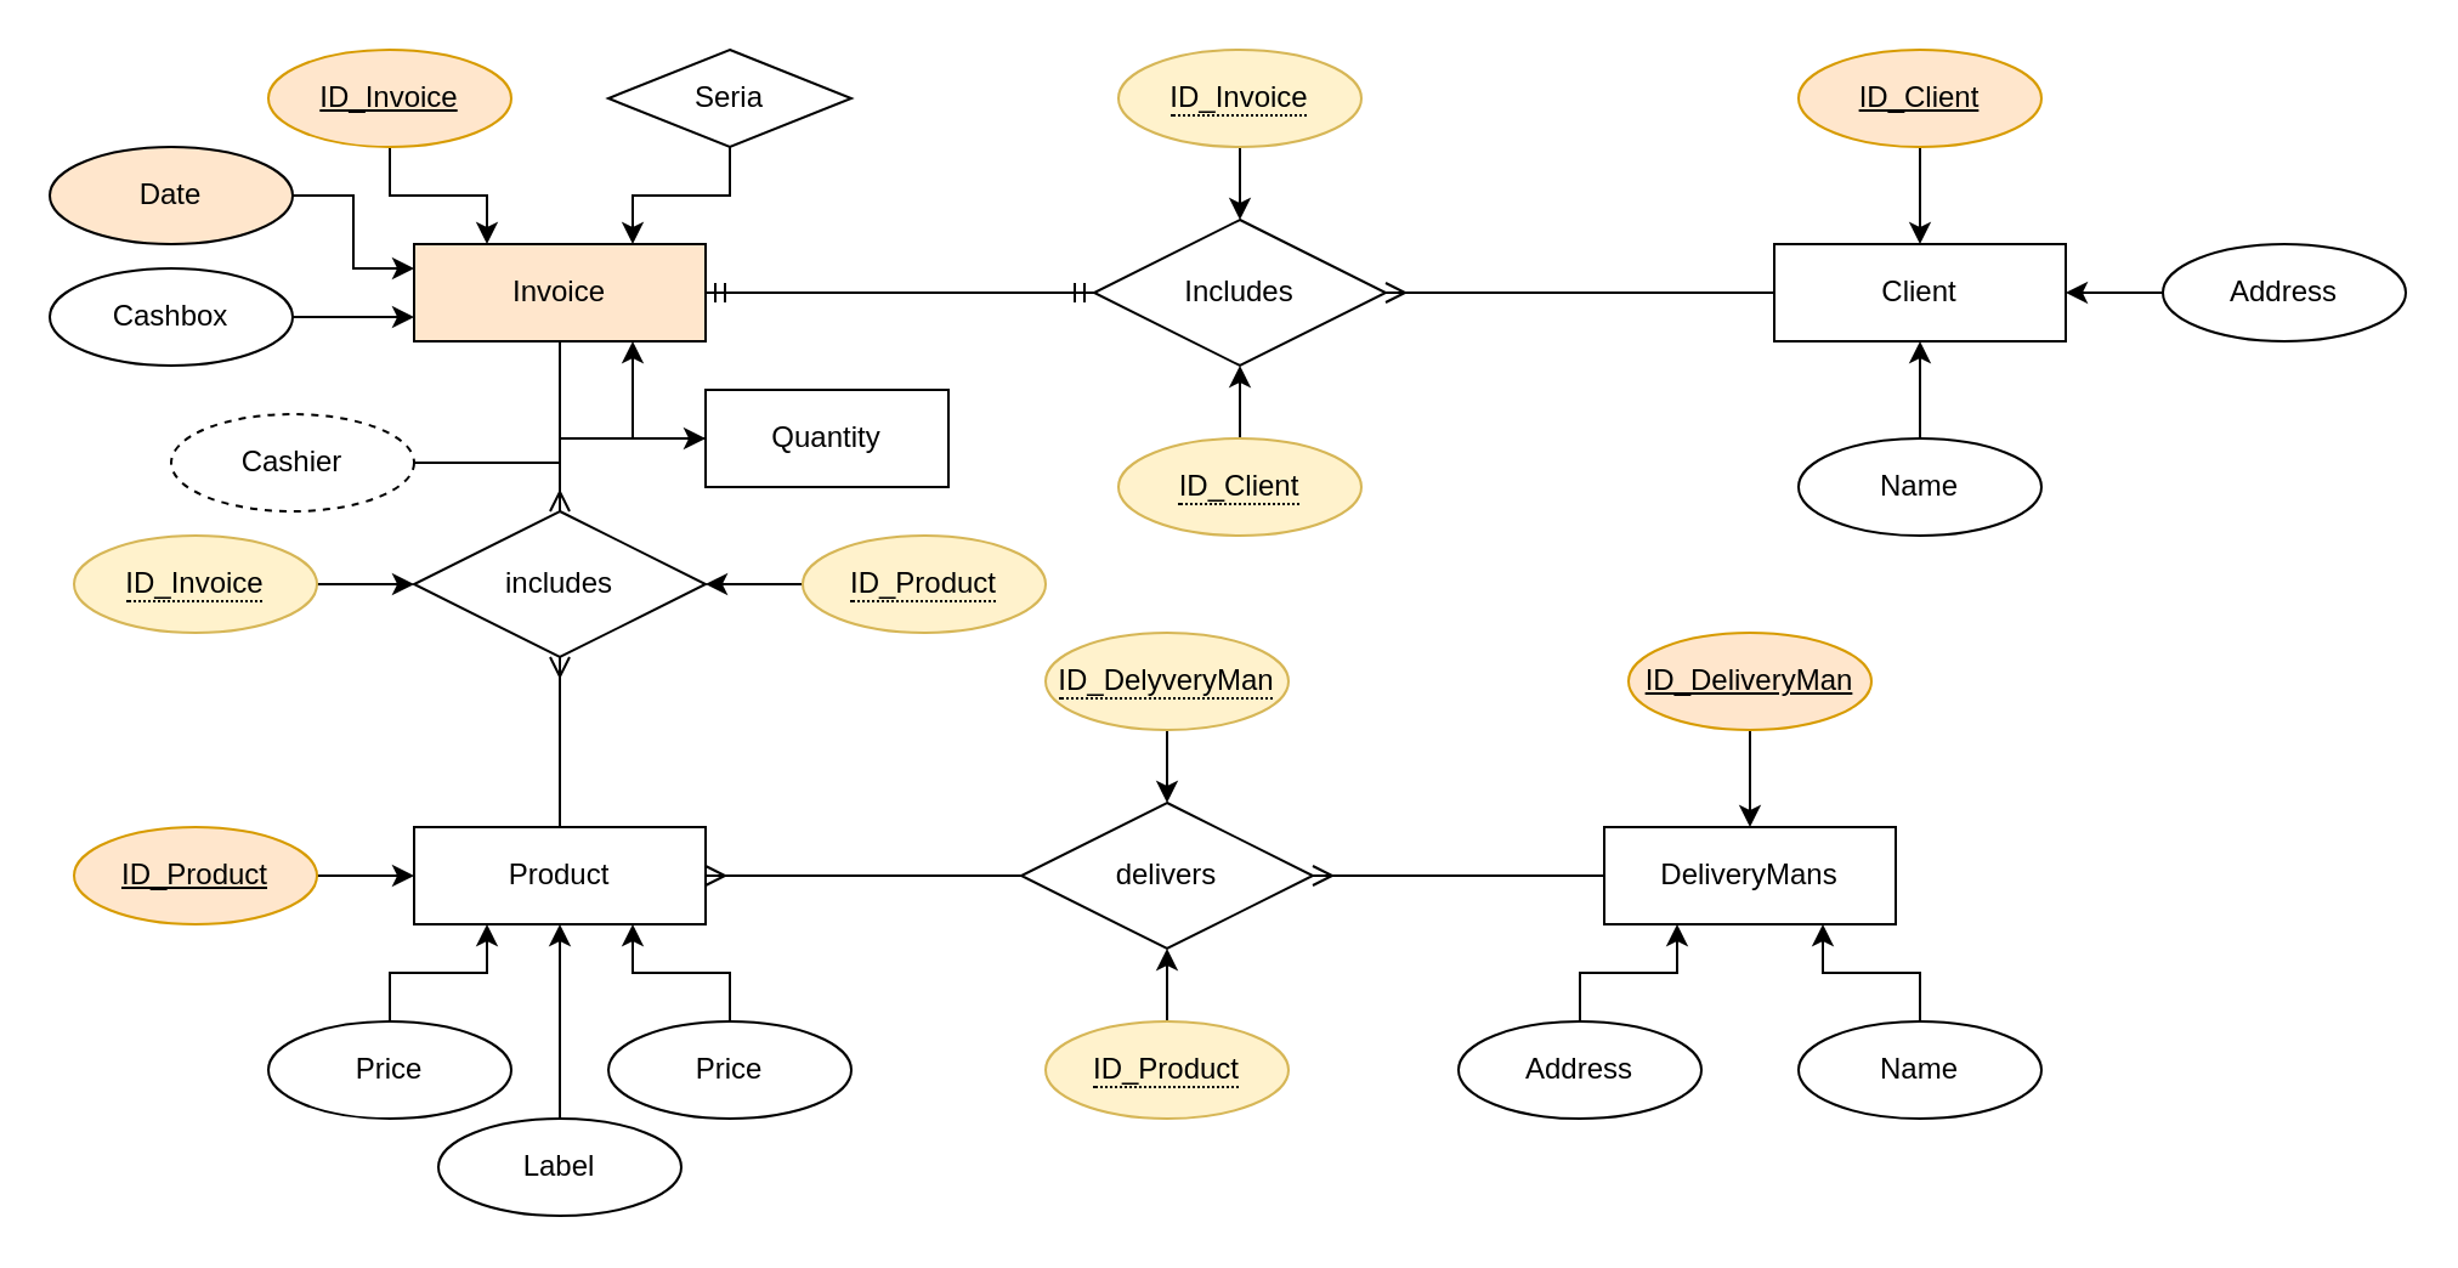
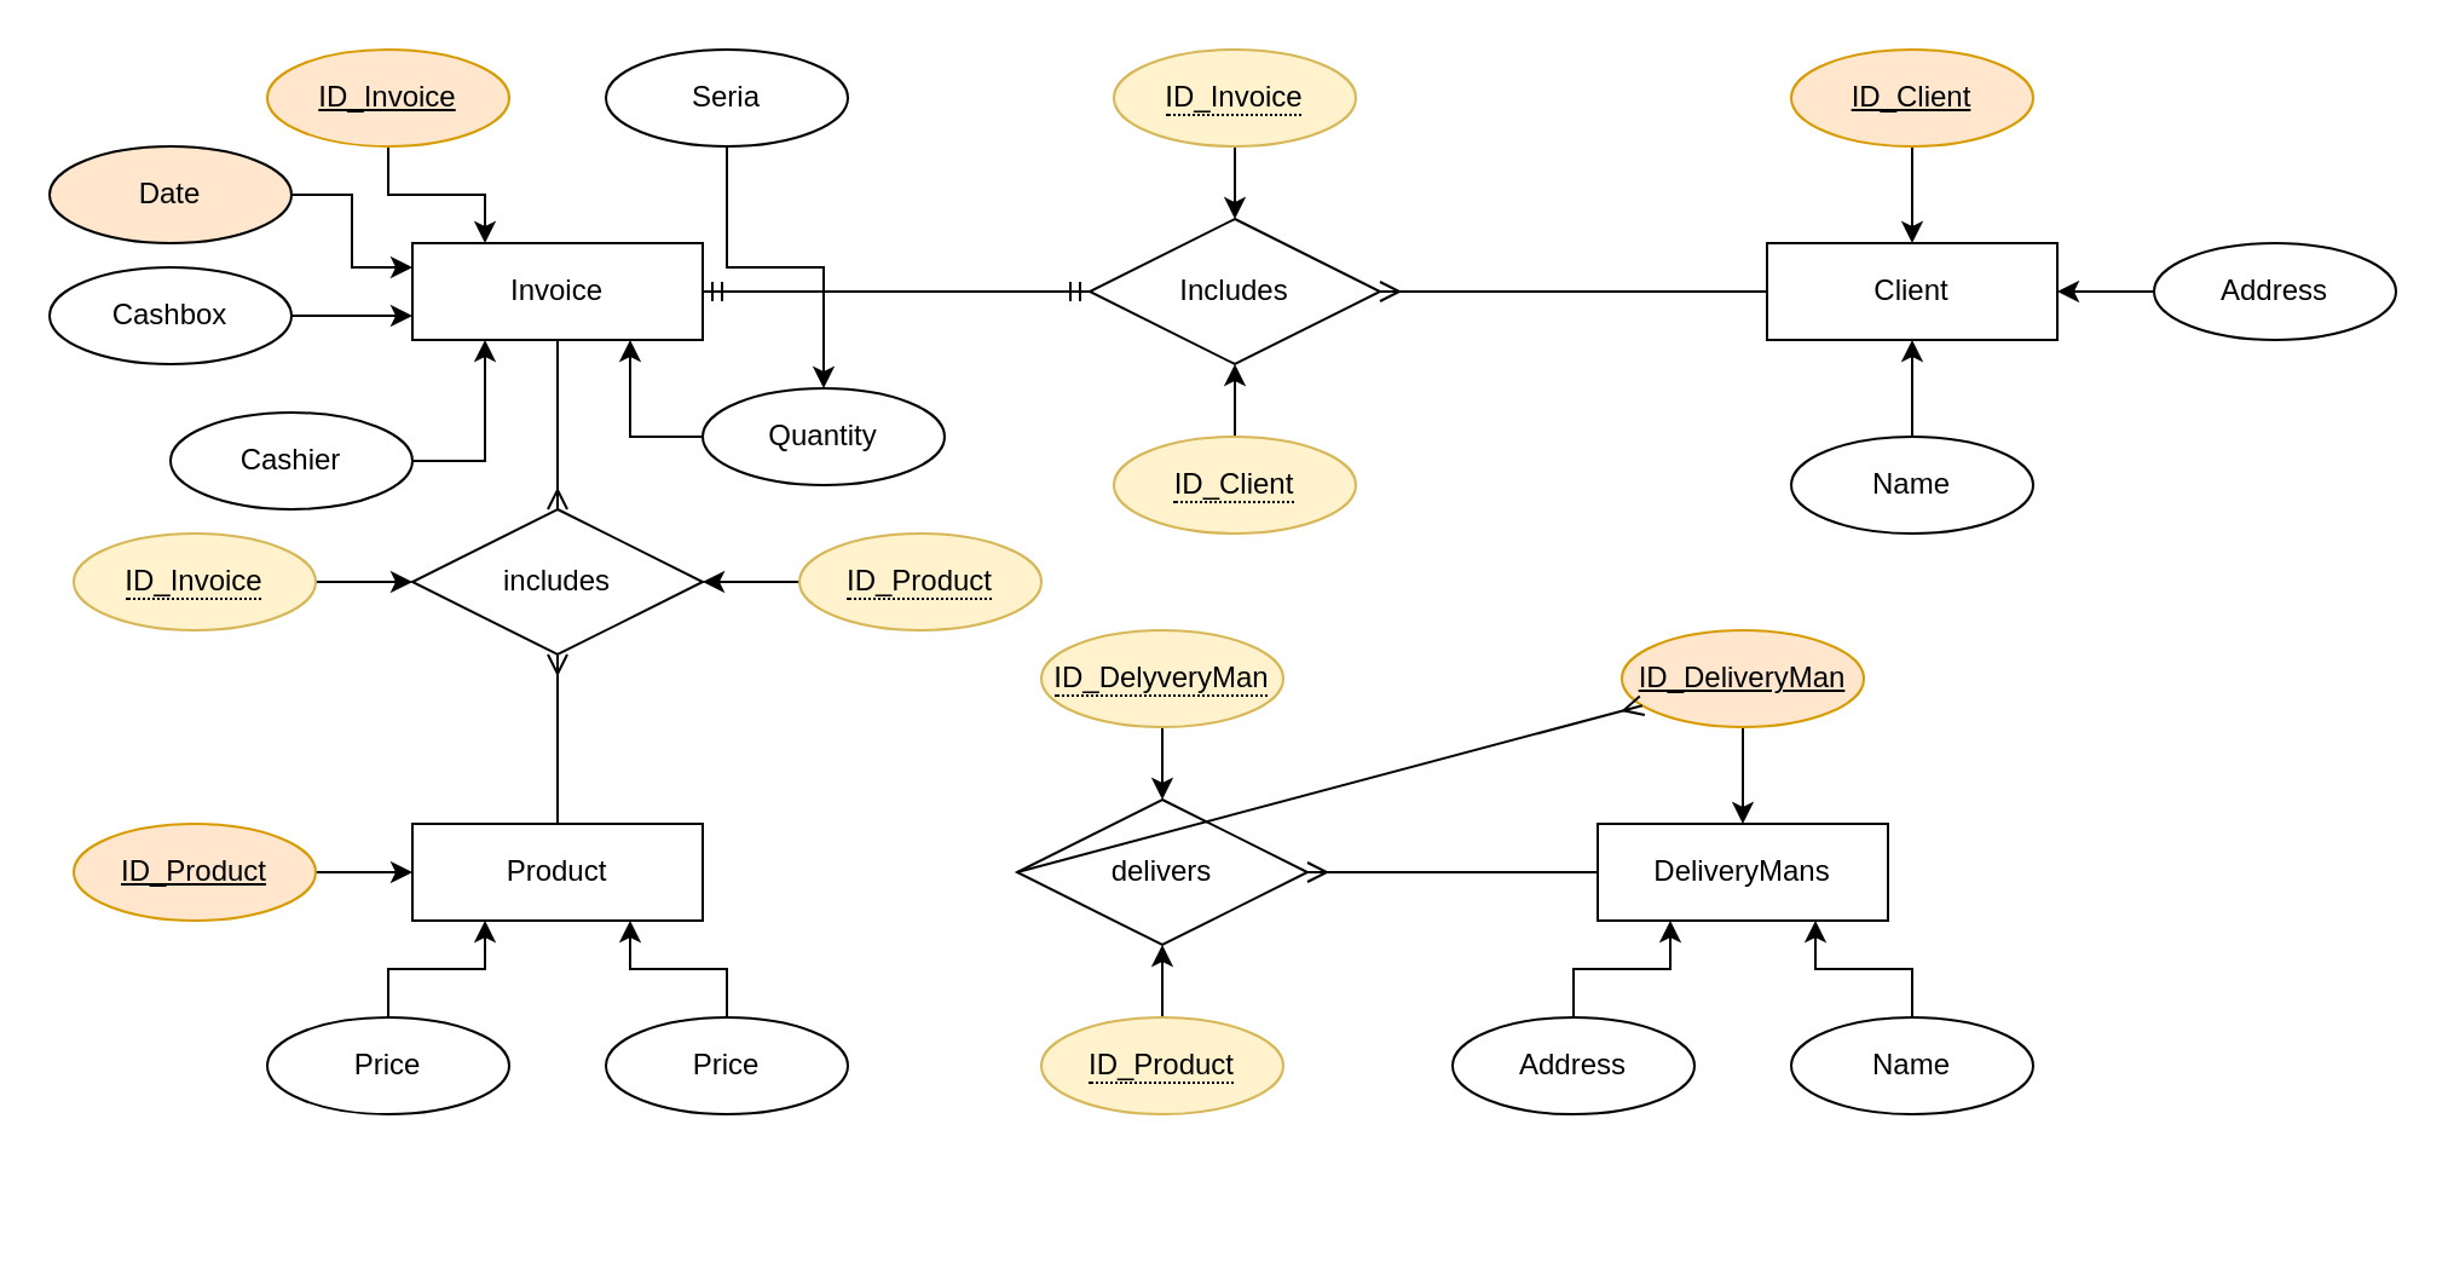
  <mxCell id="0" />
  <mxCell id="1" parent="0" />
- <mxCell id="2" value="Invoice" style="whiteSpace=wrap;html=1;align=center;fillColor=#ffe6cc;" vertex="1" parent="1"><mxGeometry x="170" y="100" width="120" height="40" as="geometry" /></mxCell>
+ <mxCell id="2" value="Invoice" style="whiteSpace=wrap;html=1;align=center;" vertex="1" parent="1"><mxGeometry x="170" y="100" width="120" height="40" as="geometry" /></mxCell>
  <mxCell id="3" value="Client" style="whiteSpace=wrap;html=1;align=center;" vertex="1" parent="1"><mxGeometry x="730" y="100" width="120" height="40" as="geometry" /></mxCell>
  <mxCell id="4" value="Product" style="whiteSpace=wrap;html=1;align=center;" vertex="1" parent="1"><mxGeometry x="170" y="340" width="120" height="40" as="geometry" /></mxCell>
  <mxCell id="5" value="Includes" style="shape=rhombus;perimeter=rhombusPerimeter;whiteSpace=wrap;html=1;align=center;" vertex="1" parent="1"><mxGeometry x="450" y="90" width="120" height="60" as="geometry" /></mxCell>
  <mxCell id="6" value="includes" style="shape=rhombus;perimeter=rhombusPerimeter;whiteSpace=wrap;html=1;align=center;" vertex="1" parent="1"><mxGeometry x="170" y="210" width="120" height="60" as="geometry" /></mxCell>
  <mxCell id="7" value="" style="fontSize=12;html=1;endArrow=ERmany;entryX=0.5;entryY=1;entryDx=0;entryDy=0;exitX=0.5;exitY=0;exitDx=0;exitDy=0;" edge="1" parent="1" source="4" target="6"><mxGeometry width="100" height="100" relative="1" as="geometry"><mxPoint x="190" y="520" as="sourcePoint" /><mxPoint x="290" y="450" as="targetPoint" /></mxGeometry></mxCell>
  <mxCell id="8" value="" style="fontSize=12;html=1;endArrow=ERmany;entryX=0.5;entryY=0;entryDx=0;entryDy=0;exitX=0.5;exitY=1;exitDx=0;exitDy=0;" edge="1" parent="1" source="2" target="6"><mxGeometry width="100" height="100" relative="1" as="geometry"><mxPoint x="240" y="350" as="sourcePoint" /><mxPoint x="240" y="280" as="targetPoint" /></mxGeometry></mxCell>
  <mxCell id="9" value="" style="edgeStyle=entityRelationEdgeStyle;fontSize=12;html=1;endArrow=ERmany;entryX=1;entryY=0.5;entryDx=0;entryDy=0;exitX=0;exitY=0.5;exitDx=0;exitDy=0;" edge="1" parent="1" source="3" target="5"><mxGeometry width="100" height="100" relative="1" as="geometry"><mxPoint x="510" y="350" as="sourcePoint" /><mxPoint x="610" y="250" as="targetPoint" /></mxGeometry></mxCell>
  <mxCell id="10" value="" style="edgeStyle=entityRelationEdgeStyle;fontSize=12;html=1;endArrow=ERmandOne;startArrow=ERmandOne;entryX=0;entryY=0.5;entryDx=0;entryDy=0;exitX=1;exitY=0.5;exitDx=0;exitDy=0;" edge="1" parent="1" source="2" target="5"><mxGeometry width="100" height="100" relative="1" as="geometry"><mxPoint x="400" y="370" as="sourcePoint" /><mxPoint x="500" y="270" as="targetPoint" /></mxGeometry></mxCell>
  <mxCell id="11" style="edgeStyle=none;rounded=0;orthogonalLoop=1;jettySize=auto;html=1;exitX=0.5;exitY=1;exitDx=0;exitDy=0;entryX=0.5;entryY=0;entryDx=0;entryDy=0;" edge="1" parent="1" source="12" target="3"><mxGeometry relative="1" as="geometry" /></mxCell>
  <mxCell id="12" value="ID_Client" style="ellipse;whiteSpace=wrap;html=1;align=center;fontStyle=4;fillColor=#ffe6cc;strokeColor=#d79b00;" vertex="1" parent="1"><mxGeometry x="740" y="20" width="100" height="40" as="geometry" /></mxCell>
  <mxCell id="13" style="edgeStyle=none;rounded=0;orthogonalLoop=1;jettySize=auto;html=1;exitX=0.5;exitY=0;exitDx=0;exitDy=0;entryX=0.5;entryY=1;entryDx=0;entryDy=0;" edge="1" parent="1" source="14" target="3"><mxGeometry relative="1" as="geometry" /></mxCell>
  <mxCell id="14" value="Name" style="ellipse;whiteSpace=wrap;html=1;align=center;" vertex="1" parent="1"><mxGeometry x="740" y="180" width="100" height="40" as="geometry" /></mxCell>
  <mxCell id="15" style="edgeStyle=none;rounded=0;orthogonalLoop=1;jettySize=auto;html=1;exitX=0;exitY=0.5;exitDx=0;exitDy=0;entryX=1;entryY=0.5;entryDx=0;entryDy=0;" edge="1" parent="1" source="16" target="3"><mxGeometry relative="1" as="geometry" /></mxCell>
  <mxCell id="16" value="Address" style="ellipse;whiteSpace=wrap;html=1;align=center;" vertex="1" parent="1"><mxGeometry x="890" y="100" width="100" height="40" as="geometry" /></mxCell>
- <mxCell id="17" style="edgeStyle=orthogonalEdgeStyle;rounded=0;orthogonalLoop=1;jettySize=auto;html=1;entryX=0.75;entryY=0;entryDx=0;entryDy=0;" edge="1" parent="1" source="18" target="2"><mxGeometry relative="1" as="geometry" /></mxCell>
- <mxCell id="18" value="Seria" style="rhombus;whiteSpace=wrap;html=1;align=center;" vertex="1" parent="1"><mxGeometry x="250" y="20" width="100" height="40" as="geometry" /></mxCell>
+ <mxCell id="17" style="edgeStyle=orthogonalEdgeStyle;rounded=0;orthogonalLoop=1;jettySize=auto;html=1;" edge="1" parent="1" source="18" target="38"><mxGeometry relative="1" as="geometry" /></mxCell>
+ <mxCell id="18" value="Seria" style="ellipse;whiteSpace=wrap;html=1;align=center;" vertex="1" parent="1"><mxGeometry x="250" y="20" width="100" height="40" as="geometry" /></mxCell>
  <mxCell id="19" style="edgeStyle=orthogonalEdgeStyle;rounded=0;orthogonalLoop=1;jettySize=auto;html=1;entryX=0.25;entryY=0;entryDx=0;entryDy=0;elbow=vertical;" edge="1" parent="1" source="20" target="2"><mxGeometry relative="1" as="geometry" /></mxCell>
  <mxCell id="20" value="ID_Invoice" style="ellipse;whiteSpace=wrap;html=1;align=center;fontStyle=4;fillColor=#ffe6cc;strokeColor=#d79b00;" vertex="1" parent="1"><mxGeometry x="110" y="20" width="100" height="40" as="geometry" /></mxCell>
  <mxCell id="21" style="edgeStyle=orthogonalEdgeStyle;rounded=0;orthogonalLoop=1;jettySize=auto;html=1;entryX=0;entryY=0.25;entryDx=0;entryDy=0;" edge="1" parent="1" source="22" target="2"><mxGeometry relative="1" as="geometry" /></mxCell>
  <mxCell id="22" value="Date" style="ellipse;whiteSpace=wrap;html=1;align=center;fillColor=#ffe6cc;" vertex="1" parent="1"><mxGeometry x="20" y="60" width="100" height="40" as="geometry" /></mxCell>
- <mxCell id="23" style="edgeStyle=orthogonalEdgeStyle;rounded=0;orthogonalLoop=1;jettySize=auto;html=1;exitX=1;exitY=0.5;exitDx=0;exitDy=0;" edge="1" parent="1" source="24" target="38"><mxGeometry relative="1" as="geometry" /></mxCell>
- <mxCell id="24" value="Cashier" style="ellipse;whiteSpace=wrap;html=1;align=center;dashed=1;" vertex="1" parent="1"><mxGeometry x="70" y="170" width="100" height="40" as="geometry" /></mxCell>
+ <mxCell id="23" style="edgeStyle=orthogonalEdgeStyle;rounded=0;orthogonalLoop=1;jettySize=auto;html=1;exitX=1;exitY=0.5;exitDx=0;exitDy=0;entryX=0.25;entryY=1;entryDx=0;entryDy=0;" edge="1" parent="1" source="24" target="2"><mxGeometry relative="1" as="geometry" /></mxCell>
+ <mxCell id="24" value="Cashier" style="ellipse;whiteSpace=wrap;html=1;align=center;" vertex="1" parent="1"><mxGeometry x="70" y="170" width="100" height="40" as="geometry" /></mxCell>
  <mxCell id="25" style="edgeStyle=orthogonalEdgeStyle;rounded=0;orthogonalLoop=1;jettySize=auto;html=1;exitX=1;exitY=0.5;exitDx=0;exitDy=0;entryX=0;entryY=0.5;entryDx=0;entryDy=0;" edge="1" parent="1" source="26" target="4"><mxGeometry relative="1" as="geometry" /></mxCell>
  <mxCell id="26" value="ID_Product" style="ellipse;whiteSpace=wrap;html=1;align=center;fontStyle=4;fillColor=#ffe6cc;strokeColor=#d79b00;" vertex="1" parent="1"><mxGeometry x="30" y="340" width="100" height="40" as="geometry" /></mxCell>
- <mxCell id="27" style="edgeStyle=orthogonalEdgeStyle;rounded=0;orthogonalLoop=1;jettySize=auto;html=1;entryX=0.5;entryY=1;entryDx=0;entryDy=0;" edge="1" parent="1" source="28" target="4"><mxGeometry relative="1" as="geometry" /></mxCell>
- <mxCell id="28" value="Label" style="ellipse;whiteSpace=wrap;html=1;align=center;" vertex="1" parent="1"><mxGeometry x="180" y="460" width="100" height="40" as="geometry" /></mxCell>
  <mxCell id="29" style="edgeStyle=orthogonalEdgeStyle;rounded=0;orthogonalLoop=1;jettySize=auto;html=1;exitX=0.5;exitY=0;exitDx=0;exitDy=0;entryX=0.75;entryY=1;entryDx=0;entryDy=0;" edge="1" parent="1" source="30" target="4"><mxGeometry relative="1" as="geometry" /></mxCell>
  <mxCell id="30" value="Price" style="ellipse;whiteSpace=wrap;html=1;align=center;" vertex="1" parent="1"><mxGeometry x="250" y="420" width="100" height="40" as="geometry" /></mxCell>
  <mxCell id="31" style="edgeStyle=orthogonalEdgeStyle;rounded=0;orthogonalLoop=1;jettySize=auto;html=1;exitX=0.5;exitY=0;exitDx=0;exitDy=0;entryX=0.25;entryY=1;entryDx=0;entryDy=0;" edge="1" parent="1" source="32" target="4"><mxGeometry relative="1" as="geometry" /></mxCell>
  <mxCell id="32" value="Price" style="ellipse;whiteSpace=wrap;html=1;align=center;" vertex="1" parent="1"><mxGeometry x="110" y="420" width="100" height="40" as="geometry" /></mxCell>
  <mxCell id="33" style="edgeStyle=orthogonalEdgeStyle;rounded=0;orthogonalLoop=1;jettySize=auto;html=1;exitX=1;exitY=0.5;exitDx=0;exitDy=0;entryX=0;entryY=0.5;entryDx=0;entryDy=0;" edge="1" parent="1" source="34" target="6"><mxGeometry relative="1" as="geometry" /></mxCell>
  <mxCell id="34" value="&lt;span style=&quot;border-bottom: 1px dotted&quot;&gt;ID_Invoice&lt;/span&gt;" style="ellipse;whiteSpace=wrap;html=1;align=center;fillColor=#fff2cc;strokeColor=#d6b656;" vertex="1" parent="1"><mxGeometry x="30" y="220" width="100" height="40" as="geometry" /></mxCell>
  <mxCell id="35" style="edgeStyle=orthogonalEdgeStyle;rounded=0;orthogonalLoop=1;jettySize=auto;html=1;entryX=1;entryY=0.5;entryDx=0;entryDy=0;" edge="1" parent="1" source="36" target="6"><mxGeometry relative="1" as="geometry" /></mxCell>
  <mxCell id="36" value="&lt;span style=&quot;border-bottom: 1px dotted&quot;&gt;ID_Product&lt;/span&gt;" style="ellipse;whiteSpace=wrap;html=1;align=center;fillColor=#fff2cc;strokeColor=#d6b656;" vertex="1" parent="1"><mxGeometry x="330" y="220" width="100" height="40" as="geometry" /></mxCell>
  <mxCell id="37" style="edgeStyle=orthogonalEdgeStyle;rounded=0;orthogonalLoop=1;jettySize=auto;html=1;exitX=0;exitY=0.5;exitDx=0;exitDy=0;entryX=0.75;entryY=1;entryDx=0;entryDy=0;" edge="1" parent="1" source="38" target="2"><mxGeometry relative="1" as="geometry" /></mxCell>
- <mxCell id="38" value="Quantity" style="whiteSpace=wrap;html=1;align=center;rounded=0;" vertex="1" parent="1"><mxGeometry x="290" y="160" width="100" height="40" as="geometry" /></mxCell>
+ <mxCell id="38" value="Quantity" style="ellipse;whiteSpace=wrap;html=1;align=center;" vertex="1" parent="1"><mxGeometry x="290" y="160" width="100" height="40" as="geometry" /></mxCell>
  <mxCell id="39" style="edgeStyle=orthogonalEdgeStyle;rounded=0;orthogonalLoop=1;jettySize=auto;html=1;entryX=0.5;entryY=0;entryDx=0;entryDy=0;" edge="1" parent="1" source="40" target="5"><mxGeometry relative="1" as="geometry" /></mxCell>
  <mxCell id="40" value="&lt;span style=&quot;border-bottom: 1px dotted&quot;&gt;ID_Invoice&lt;/span&gt;" style="ellipse;whiteSpace=wrap;html=1;align=center;fillColor=#fff2cc;strokeColor=#d6b656;" vertex="1" parent="1"><mxGeometry x="460" y="20" width="100" height="40" as="geometry" /></mxCell>
  <mxCell id="41" style="edgeStyle=orthogonalEdgeStyle;rounded=0;orthogonalLoop=1;jettySize=auto;html=1;entryX=0.5;entryY=1;entryDx=0;entryDy=0;" edge="1" parent="1" source="42" target="5"><mxGeometry relative="1" as="geometry" /></mxCell>
  <mxCell id="42" value="&lt;span style=&quot;border-bottom: 1px dotted&quot;&gt;ID_Client&lt;/span&gt;" style="ellipse;whiteSpace=wrap;html=1;align=center;fillColor=#fff2cc;strokeColor=#d6b656;" vertex="1" parent="1"><mxGeometry x="460" y="180" width="100" height="40" as="geometry" /></mxCell>
  <mxCell id="43" style="edgeStyle=orthogonalEdgeStyle;rounded=0;orthogonalLoop=1;jettySize=auto;html=1;exitX=1;exitY=0.5;exitDx=0;exitDy=0;entryX=0;entryY=0.75;entryDx=0;entryDy=0;" edge="1" parent="1" source="44" target="2"><mxGeometry relative="1" as="geometry" /></mxCell>
  <mxCell id="44" value="Cashbox" style="ellipse;whiteSpace=wrap;html=1;align=center;" vertex="1" parent="1"><mxGeometry x="20" y="110" width="100" height="40" as="geometry" /></mxCell>
  <mxCell id="45" value="delivers" style="shape=rhombus;perimeter=rhombusPerimeter;whiteSpace=wrap;html=1;align=center;" vertex="1" parent="1"><mxGeometry x="420" y="330" width="120" height="60" as="geometry" /></mxCell>
  <mxCell id="46" value="DeliveryMans" style="whiteSpace=wrap;html=1;align=center;" vertex="1" parent="1"><mxGeometry x="660" y="340" width="120" height="40" as="geometry" /></mxCell>
  <mxCell id="47" style="edgeStyle=orthogonalEdgeStyle;rounded=0;orthogonalLoop=1;jettySize=auto;html=1;entryX=0.5;entryY=1;entryDx=0;entryDy=0;" edge="1" parent="1" source="48" target="45"><mxGeometry relative="1" as="geometry" /></mxCell>
  <mxCell id="48" value="&lt;span style=&quot;border-bottom: 1px dotted&quot;&gt;ID_Product&lt;/span&gt;" style="ellipse;whiteSpace=wrap;html=1;align=center;fillColor=#fff2cc;strokeColor=#d6b656;" vertex="1" parent="1"><mxGeometry x="430" y="420" width="100" height="40" as="geometry" /></mxCell>
  <mxCell id="49" style="edgeStyle=orthogonalEdgeStyle;rounded=0;orthogonalLoop=1;jettySize=auto;html=1;entryX=0.5;entryY=0;entryDx=0;entryDy=0;" edge="1" parent="1" source="50" target="45"><mxGeometry relative="1" as="geometry" /></mxCell>
  <mxCell id="50" value="&lt;span style=&quot;border-bottom: 1px dotted&quot;&gt;ID_DelyveryMan&lt;/span&gt;" style="ellipse;whiteSpace=wrap;html=1;align=center;fillColor=#fff2cc;strokeColor=#d6b656;" vertex="1" parent="1"><mxGeometry x="430" y="260" width="100" height="40" as="geometry" /></mxCell>
  <mxCell id="51" style="edgeStyle=orthogonalEdgeStyle;rounded=0;orthogonalLoop=1;jettySize=auto;html=1;entryX=0.5;entryY=0;entryDx=0;entryDy=0;" edge="1" parent="1" source="52" target="46"><mxGeometry relative="1" as="geometry" /></mxCell>
  <mxCell id="52" value="ID_DeliveryMan" style="ellipse;whiteSpace=wrap;html=1;align=center;fontStyle=4;fillColor=#ffe6cc;strokeColor=#d79b00;" vertex="1" parent="1"><mxGeometry x="670" y="260" width="100" height="40" as="geometry" /></mxCell>
- <mxCell id="53" value="" style="fontSize=12;html=1;endArrow=ERmany;entryX=1;entryY=0.5;entryDx=0;entryDy=0;exitX=0;exitY=0.5;exitDx=0;exitDy=0;" edge="1" parent="1" source="45" target="4"><mxGeometry width="100" height="100" relative="1" as="geometry"><mxPoint x="350" y="410" as="sourcePoint" /><mxPoint x="350" y="340" as="targetPoint" /></mxGeometry></mxCell>
+ <mxCell id="53" value="" style="fontSize=12;html=1;endArrow=ERmany;exitX=0;exitY=0.5;exitDx=0;exitDy=0;" edge="1" parent="1" source="45" target="52"><mxGeometry width="100" height="100" relative="1" as="geometry"><mxPoint x="350" y="410" as="sourcePoint" /><mxPoint x="350" y="340" as="targetPoint" /></mxGeometry></mxCell>
  <mxCell id="54" value="" style="fontSize=12;html=1;endArrow=ERmany;entryX=1;entryY=0.5;entryDx=0;entryDy=0;exitX=0;exitY=0.5;exitDx=0;exitDy=0;" edge="1" parent="1" source="46" target="45"><mxGeometry width="100" height="100" relative="1" as="geometry"><mxPoint x="690" y="390" as="sourcePoint" /><mxPoint x="560" y="390" as="targetPoint" /></mxGeometry></mxCell>
  <mxCell id="55" style="edgeStyle=orthogonalEdgeStyle;rounded=0;orthogonalLoop=1;jettySize=auto;html=1;entryX=0.25;entryY=1;entryDx=0;entryDy=0;" edge="1" parent="1" source="56" target="46"><mxGeometry relative="1" as="geometry" /></mxCell>
  <mxCell id="56" value="Address" style="ellipse;whiteSpace=wrap;html=1;align=center;" vertex="1" parent="1"><mxGeometry x="600" y="420" width="100" height="40" as="geometry" /></mxCell>
  <mxCell id="57" style="edgeStyle=orthogonalEdgeStyle;rounded=0;orthogonalLoop=1;jettySize=auto;html=1;entryX=0.75;entryY=1;entryDx=0;entryDy=0;" edge="1" parent="1" source="58" target="46"><mxGeometry relative="1" as="geometry" /></mxCell>
  <mxCell id="58" value="Name" style="ellipse;whiteSpace=wrap;html=1;align=center;" vertex="1" parent="1"><mxGeometry x="740" y="420" width="100" height="40" as="geometry" /></mxCell>
